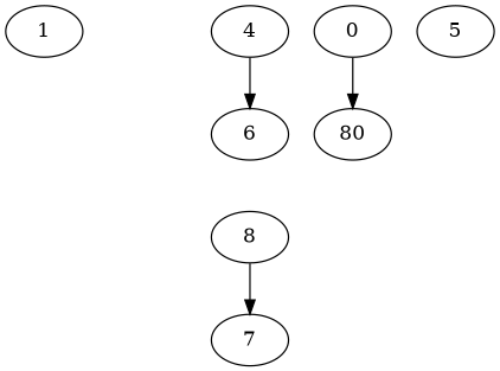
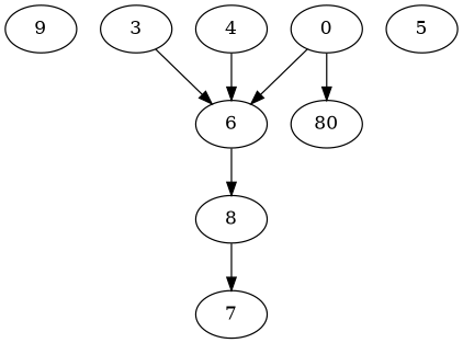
  digraph {
    fontname="DejaVu Serif"
    node [alpha=0.18 fontname="DejaVu Serif"]
    edge [fontname="DejaVu Serif"]
-   1
+   1 [label=9]
    n2 [alpha=0.10 label=0]
    6 [alpha=0.16]
    n4 [alpha=0.01 label=80]
    8 [alpha=0.11]
    7 [alpha=0.09]
+   3
    4 [alpha=0.00]
    5 [alpha=0.04]
+   n2 -> 6
    n2 -> n4
+   6 -> 8
    8 -> 7
+   3 -> 6
    4 -> 6
  }
